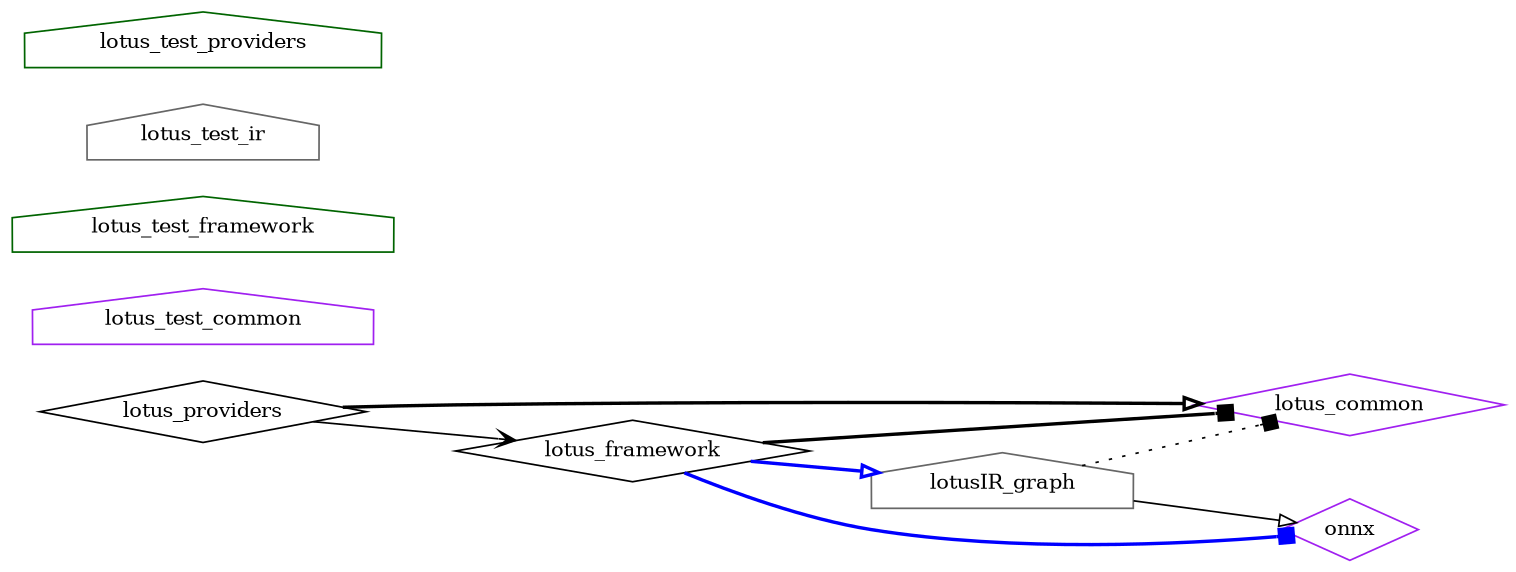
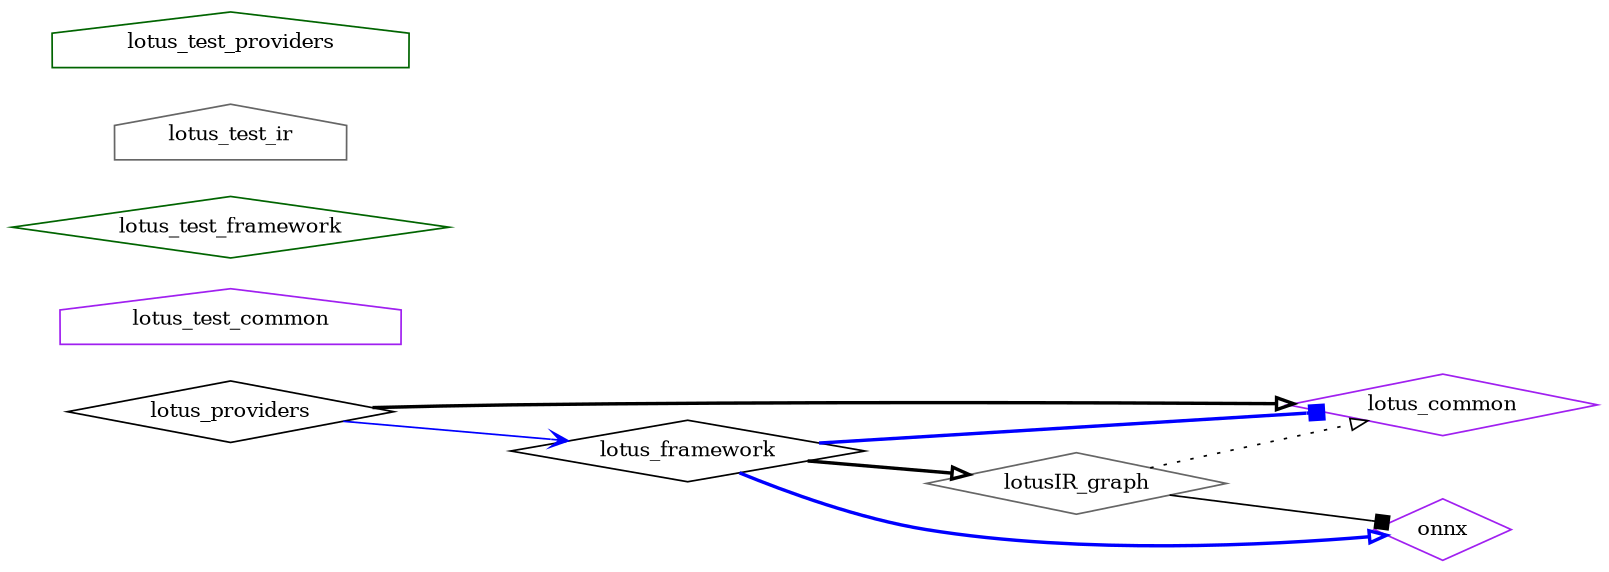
  digraph {
    rankdir=LR
    node [color=purple fontsize=12 shape=diamond]
    edge [arrowhead=box color=black style=bold]
-   n1 [color=gray40 label=lotusIR_graph shape=house]
+   n1 [color=gray40 label=lotusIR_graph]
    n2 [label=lotus_common]
    n3 [label=onnx]
    n4 [color=black label=lotus_framework]
    n5 [color=black label=lotus_providers]
    n6 [label=lotus_test_common shape=house]
-   n7 [color=darkgreen label=lotus_test_framework shape=house]
+   n7 [color=darkgreen label=lotus_test_framework]
    n8 [color=gray40 label=lotus_test_ir shape=house]
    n9 [color=darkgreen label=lotus_test_providers shape=house]
-   n1 -> n2 [style=dotted]
-   n1 -> n3 [arrowhead=onormal style=solid]
-   n4 -> n1 [arrowhead=onormal color=blue]
-   n4 -> n2
-   n4 -> n3 [color=blue]
+   n1 -> n2 [arrowhead=onormal style=dotted]
+   n1 -> n3 [style=solid]
+   n4 -> n1 [arrowhead=onormal]
+   n4 -> n2 [color=blue]
+   n4 -> n3 [arrowhead=onormal color=blue]
    n5 -> n2 [arrowhead=onormal]
-   n5 -> n4 [arrowhead=vee style=solid]
+   n5 -> n4 [arrowhead=vee color=blue style=solid]
  }
